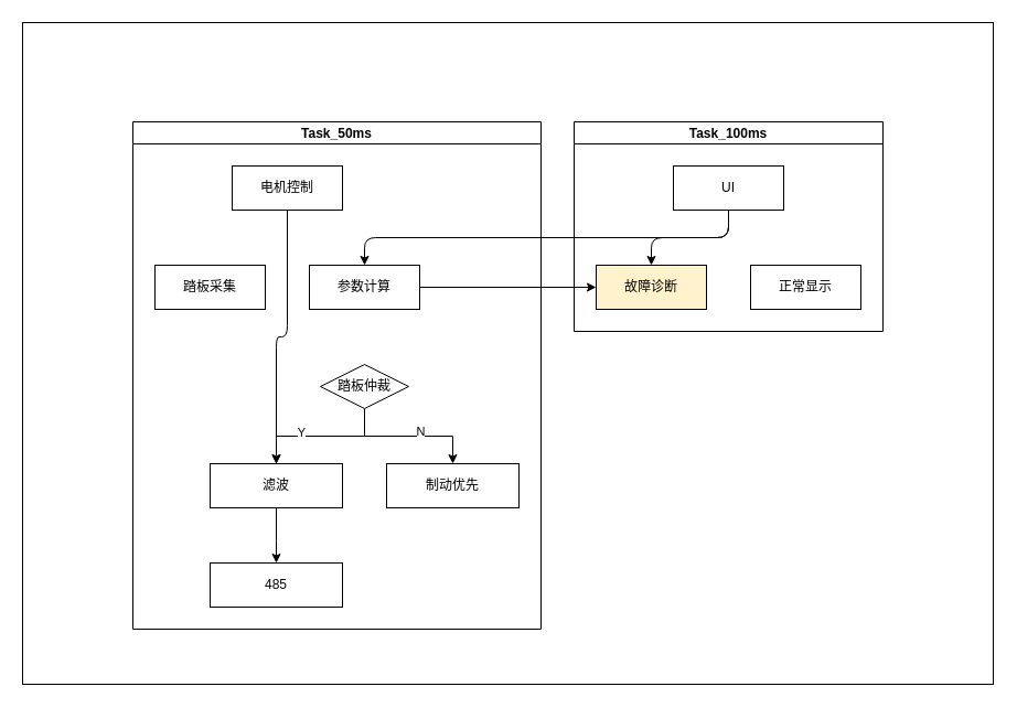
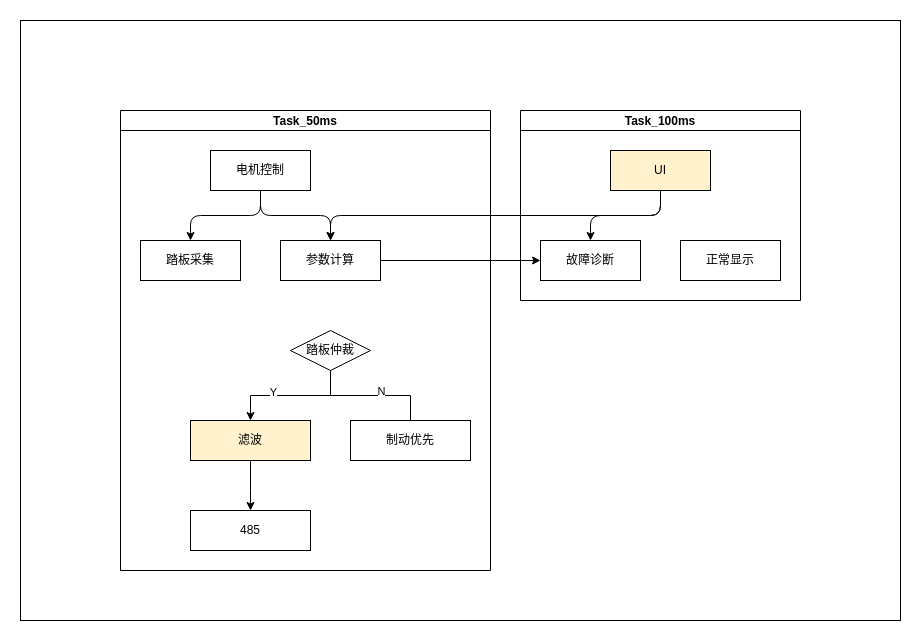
  <mxCell id="0" />
  <mxCell id="1" parent="0" />
  <mxCell id="2" value="" style="rounded=0;whiteSpace=wrap;html=1;align=center;" vertex="1" parent="1"><mxGeometry x="20" y="20" width="880" height="600" as="geometry" /></mxCell>
  <mxCell id="3" value="Task_50ms" style="swimlane;startSize=20;horizontal=1;childLayout=treeLayout;horizontalTree=0;resizable=0;containerType=tree;fontSize=12;" vertex="1" parent="1"><mxGeometry x="120" y="110" width="370" height="460" as="geometry" /></mxCell>
  <mxCell id="4" value="电机控制" style="whiteSpace=wrap;html=1;" vertex="1" parent="3"><mxGeometry x="90" y="40" width="100" height="40" as="geometry" /></mxCell>
  <mxCell id="5" value="踏板采集" style="whiteSpace=wrap;html=1;" vertex="1" parent="3"><mxGeometry x="20" y="130" width="100" height="40" as="geometry" /></mxCell>
- <mxCell id="6" value="" style="edgeStyle=elbowEdgeStyle;elbow=vertical;html=1;rounded=1;curved=0;sourcePerimeterSpacing=0;targetPerimeterSpacing=0;startSize=6;endSize=6;" edge="1" parent="3" source="4" target="14"><mxGeometry relative="1" as="geometry" /></mxCell>
+ <mxCell id="6" value="" style="edgeStyle=elbowEdgeStyle;elbow=vertical;html=1;rounded=1;curved=0;sourcePerimeterSpacing=0;targetPerimeterSpacing=0;startSize=6;endSize=6;" edge="1" parent="3" source="4" target="5"><mxGeometry relative="1" as="geometry" /></mxCell>
  <mxCell id="7" value="" style="edgeStyle=orthogonalEdgeStyle;rounded=0;orthogonalLoop=1;jettySize=auto;html=1;" edge="1" parent="3" source="8" target="21"><mxGeometry relative="1" as="geometry" /></mxCell>
  <mxCell id="8" value="参数计算" style="whiteSpace=wrap;html=1;" vertex="1" parent="3"><mxGeometry x="160" y="130" width="100" height="40" as="geometry" /></mxCell>
+ <mxCell id="9" value="" style="edgeStyle=elbowEdgeStyle;elbow=vertical;html=1;rounded=1;curved=0;sourcePerimeterSpacing=0;targetPerimeterSpacing=0;startSize=6;endSize=6;" edge="1" parent="3" source="4" target="8"><mxGeometry relative="1" as="geometry" /></mxCell>
  <mxCell id="10" value="" style="edgeStyle=orthogonalEdgeStyle;rounded=0;orthogonalLoop=1;jettySize=auto;html=1;" edge="1" parent="3" source="12" target="14"><mxGeometry relative="1" as="geometry" /></mxCell>
  <mxCell id="11" value="Y" style="edgeLabel;html=1;align=center;verticalAlign=middle;resizable=0;points=[];" vertex="1" connectable="0" parent="10"><mxGeometry x="0.282" y="-4" relative="1" as="geometry"><mxPoint as="offset" /></mxGeometry></mxCell>
  <mxCell id="12" value="踏板仲裁" style="rhombus;whiteSpace=wrap;html=1;" vertex="1" parent="3"><mxGeometry x="170" y="220" width="80" height="40" as="geometry" /></mxCell>
  <mxCell id="13" value="" style="edgeStyle=orthogonalEdgeStyle;rounded=0;orthogonalLoop=1;jettySize=auto;html=1;exitX=0.5;exitY=1;exitDx=0;exitDy=0;entryX=0.5;entryY=0;entryDx=0;entryDy=0;" edge="1" parent="3" source="14" target="15"><mxGeometry relative="1" as="geometry"><mxPoint x="-10" y="350" as="sourcePoint" /><mxPoint x="110" y="450" as="targetPoint" /><Array as="points"><mxPoint x="130" y="380" /><mxPoint x="130" y="380" /></Array></mxGeometry></mxCell>
- <mxCell id="14" value="滤波" style="whiteSpace=wrap;html=1;" vertex="1" parent="3"><mxGeometry x="70" y="310" width="120" height="40" as="geometry" /></mxCell>
+ <mxCell id="14" value="滤波" style="whiteSpace=wrap;html=1;fillColor=#fff2cc;" vertex="1" parent="3"><mxGeometry x="70" y="310" width="120" height="40" as="geometry" /></mxCell>
  <mxCell id="15" value="485" style="whiteSpace=wrap;html=1;" vertex="1" parent="3"><mxGeometry x="70" y="400" width="120" height="40" as="geometry" /></mxCell>
- <mxCell id="16" value="" style="edgeStyle=orthogonalEdgeStyle;rounded=0;orthogonalLoop=1;jettySize=auto;html=1;" edge="1" target="18" source="12" parent="3"><mxGeometry relative="1" as="geometry"><mxPoint x="40" y="560" as="sourcePoint" /></mxGeometry></mxCell>
+ <mxCell id="16" value="" style="edgeStyle=orthogonalEdgeStyle;rounded=0;orthogonalLoop=1;jettySize=auto;html=1;endArrow=none;" edge="1" target="18" source="12" parent="3"><mxGeometry relative="1" as="geometry"><mxPoint x="40" y="560" as="sourcePoint" /></mxGeometry></mxCell>
  <mxCell id="17" value="N" style="edgeLabel;html=1;align=center;verticalAlign=middle;resizable=0;points=[];" vertex="1" connectable="0" parent="16"><mxGeometry x="0.124" y="-4" relative="1" as="geometry"><mxPoint x="2" y="-9" as="offset" /></mxGeometry></mxCell>
  <mxCell id="18" value="制动优先" style="whiteSpace=wrap;html=1;" vertex="1" parent="3"><mxGeometry x="230" y="310" width="120" height="40" as="geometry" /></mxCell>
  <mxCell id="19" value="Task_100ms" style="swimlane;startSize=20;horizontal=1;childLayout=treeLayout;horizontalTree=0;resizable=0;containerType=tree;fontSize=12;" vertex="1" parent="1"><mxGeometry x="520" y="110" width="280" height="190" as="geometry" /></mxCell>
- <mxCell id="20" value="UI" style="whiteSpace=wrap;html=1;" vertex="1" parent="19"><mxGeometry x="90" y="40" width="100" height="40" as="geometry" /></mxCell>
- <mxCell id="21" value="故障诊断" style="whiteSpace=wrap;html=1;fillColor=#fff2cc;" vertex="1" parent="19"><mxGeometry x="20" y="130" width="100" height="40" as="geometry" /></mxCell>
+ <mxCell id="20" value="UI" style="whiteSpace=wrap;html=1;fillColor=#fff2cc;" vertex="1" parent="19"><mxGeometry x="90" y="40" width="100" height="40" as="geometry" /></mxCell>
+ <mxCell id="21" value="故障诊断" style="whiteSpace=wrap;html=1;" vertex="1" parent="19"><mxGeometry x="20" y="130" width="100" height="40" as="geometry" /></mxCell>
  <mxCell id="22" value="" style="edgeStyle=elbowEdgeStyle;elbow=vertical;html=1;rounded=1;curved=0;sourcePerimeterSpacing=0;targetPerimeterSpacing=0;startSize=6;endSize=6;" edge="1" parent="19" source="20" target="21"><mxGeometry relative="1" as="geometry" /></mxCell>
  <mxCell id="23" value="正常显示" style="whiteSpace=wrap;html=1;" vertex="1" parent="19"><mxGeometry x="160" y="130" width="100" height="40" as="geometry" /></mxCell>
  <mxCell id="24" value="" style="edgeStyle=elbowEdgeStyle;elbow=vertical;html=1;rounded=1;curved=0;sourcePerimeterSpacing=0;targetPerimeterSpacing=0;startSize=6;endSize=6;" edge="1" parent="19" source="20" target="8"><mxGeometry relative="1" as="geometry" /></mxCell>
